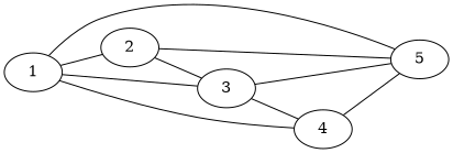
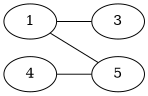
  graph {
    rankdir=LR
    n1 [label=1]
-   n2 [label=2]
    n3 [label=3]
    n4 [label=4]
    n5 [label=5]
-   n1 -- n2
    n1 -- n3
-   n1 -- n4
    n1 -- n5
-   n2 -- n3
-   n2 -- n5
-   n3 -- n4
-   n3 -- n5
    n4 -- n5
  }
